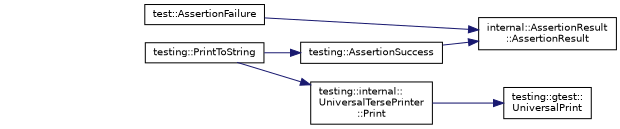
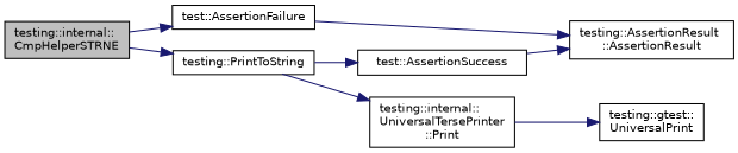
  digraph {
    rankdir=LR
    node [color=black fillcolor=white fontname=Helvetica fontsize=10 shape=record style=filled]
    edge [color=midnightblue fontname=Helvetica fontsize=10 labelfontname=Helvetica labelfontsize=10 style=solid]
+   n1 [fillcolor=grey75 fontcolor=black height=0.2 label="testing::internal::\lCmpHelperSTRNE" width=0.4]
    n2 [height=0.2 label="test::AssertionFailure" width=0.4]
    n3 [height=0.2 label="testing::PrintToString" width=0.4]
-   n4 [height=0.2 label="testing::AssertionSuccess" width=0.4]
-   n5 [height=0.2 label="internal::AssertionResult\l::AssertionResult" width=0.4]
+   n4 [height=0.2 label="test::AssertionSuccess" width=0.4]
+   n5 [height=0.2 label="testing::AssertionResult\l::AssertionResult" width=0.4]
    n6 [height=0.2 label="testing::internal::\lUniversalTersePrinter\l::Print" width=0.4]
    n7 [height=0.2 label="testing::gtest::\lUniversalPrint" width=0.4]
+   n1 -> n2
+   n1 -> n3
    n2 -> n5
    n3 -> n4
    n3 -> n6
    n4 -> n5
    n6 -> n7
  }
